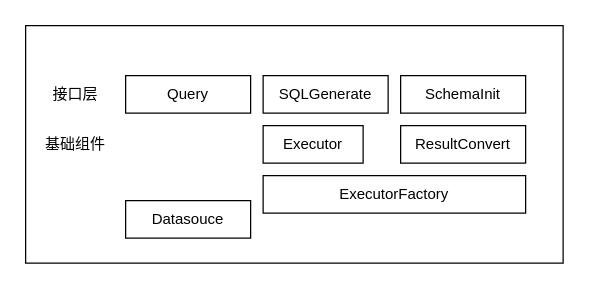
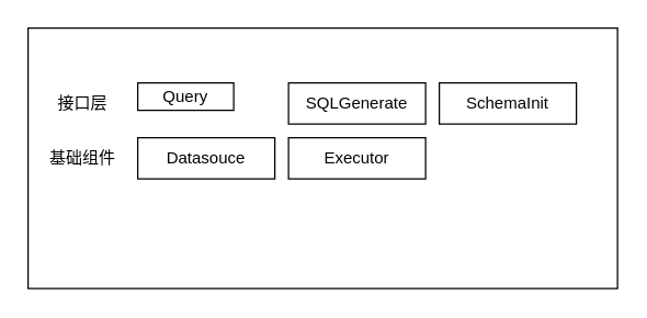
  <mxCell id="0" />
  <mxCell id="1" parent="0" />
  <mxCell id="2" value="" style="rounded=0;whiteSpace=wrap;html=1;" vertex="1" parent="1"><mxGeometry x="20" y="20" width="430" height="190" as="geometry" /></mxCell>
- <mxCell id="3" value="Query" style="rounded=0;whiteSpace=wrap;html=1;" vertex="1" parent="1"><mxGeometry x="100" y="60" width="100" height="30" as="geometry" /></mxCell>
+ <mxCell id="3" value="Query" style="rounded=0;whiteSpace=wrap;html=1;" vertex="1" parent="1"><mxGeometry x="100" y="60" width="70" height="20" as="geometry" /></mxCell>
  <mxCell id="4" value="SQLGenerate" style="rounded=0;whiteSpace=wrap;html=1;" vertex="1" parent="1"><mxGeometry x="210" y="60" width="100" height="30" as="geometry" /></mxCell>
  <mxCell id="5" value="SchemaInit" style="rounded=0;whiteSpace=wrap;html=1;" vertex="1" parent="1"><mxGeometry x="320" y="60" width="100" height="30" as="geometry" /></mxCell>
- <mxCell id="6" value="Datasouce" style="rounded=0;whiteSpace=wrap;html=1;" vertex="1" parent="1"><mxGeometry x="100" y="160" width="100" height="30" as="geometry" /></mxCell>
- <mxCell id="7" value="Executor" style="rounded=0;whiteSpace=wrap;html=1;" vertex="1" parent="1"><mxGeometry x="210" y="100" width="80" height="30" as="geometry" /></mxCell>
- <mxCell id="8" value="ResultConvert" style="rounded=0;whiteSpace=wrap;html=1;" vertex="1" parent="1"><mxGeometry x="320" y="100" width="100" height="30" as="geometry" /></mxCell>
- <mxCell id="9" value="ExecutorFactory" style="rounded=0;whiteSpace=wrap;html=1;" vertex="1" parent="1"><mxGeometry x="210" y="140" width="210" height="30" as="geometry" /></mxCell>
+ <mxCell id="6" value="Datasouce" style="rounded=0;whiteSpace=wrap;html=1;" vertex="1" parent="1"><mxGeometry x="100" y="100" width="100" height="30" as="geometry" /></mxCell>
+ <mxCell id="7" value="Executor" style="rounded=0;whiteSpace=wrap;html=1;" vertex="1" parent="1"><mxGeometry x="210" y="100" width="100" height="30" as="geometry" /></mxCell>
  <mxCell id="10" value="接口层" style="text;html=1;align=center;verticalAlign=middle;whiteSpace=wrap;rounded=0;" vertex="1" parent="1"><mxGeometry x="30" y="60" width="60" height="30" as="geometry" /></mxCell>
  <mxCell id="11" value="基础组件" style="text;html=1;align=center;verticalAlign=middle;whiteSpace=wrap;rounded=0;" vertex="1" parent="1"><mxGeometry x="30" y="100" width="60" height="30" as="geometry" /></mxCell>
